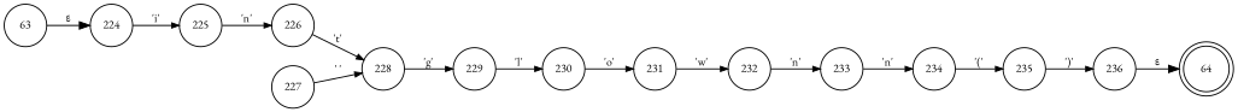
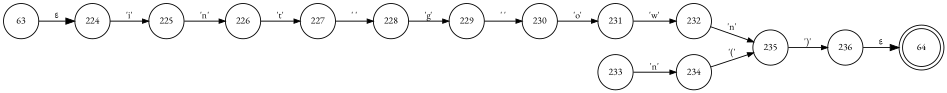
  digraph {
    fontname="EB Garamond"
    rankdir=LR
    node [fixedsize=true fontname="EB Garamond" fontsize=11 shape=circle peripheries=1]
    edge [arrowhead=normal arrowsize=.7 fontname="EB Garamond" fontsize=11]
    n1 [label=64 shape=doublecircle width=.6 peripheries=""]
    n2 [label=224 width=.55]
    n3 [label=225 width=.55]
    n4 [label=226 width=.55]
    n5 [label=227 width=.55]
    n6 [label=228 width=.55]
    n7 [label=229 width=.55]
    n8 [label=230 width=.55]
    n9 [label=231 width=.55]
    n10 [label=232 width=.55]
    n11 [label=233 width=.55]
    n12 [label=234 width=.55]
    n13 [label=235 width=.55]
    n14 [label=236 width=.55]
    n15 [label=63 width=.55]
    n2 -> n3 [label="'i'"]
    n3 -> n4 [label="'n'"]
-   n4 -> n6 [label="'t'"]
+   n4 -> n5 [label="'t'"]
    n5 -> n6 [label="' '"]
    n6 -> n7 [label="'g'"]
-   n7 -> n8 [label="'l'"]
+   n7 -> n8 [label="' '"]
    n8 -> n9 [label="'o'"]
    n9 -> n10 [label="'w'"]
-   n10 -> n11 [label="'n'"]
+   n10 -> n13 [label="'n'"]
    n11 -> n12 [label="'n'"]
    n12 -> n13 [label="'('"]
    n13 -> n14 [label="')'"]
    n14 -> n1 [label="&epsilon;" arrowhead="" arrowsize="" fontsize=""]
    n15 -> n2 [label="&epsilon;" arrowhead="" arrowsize="" fontsize=""]
  }
